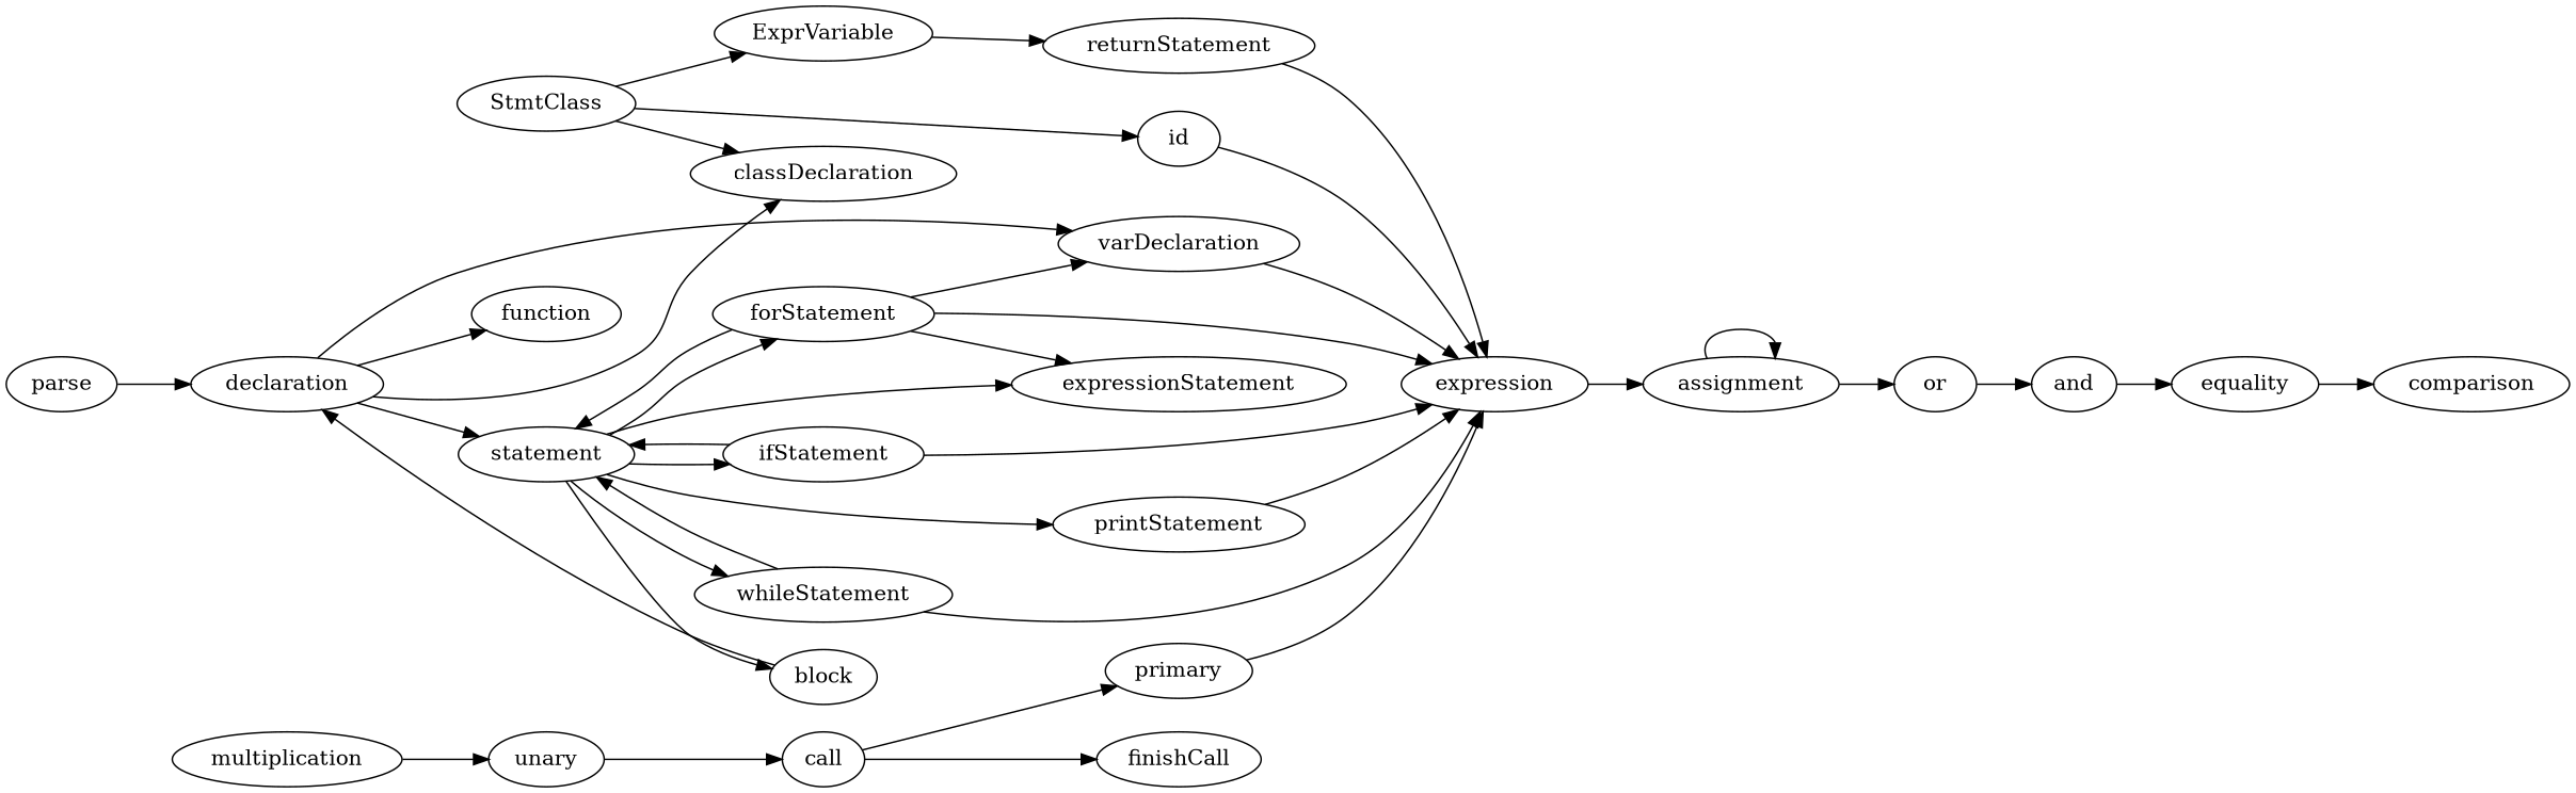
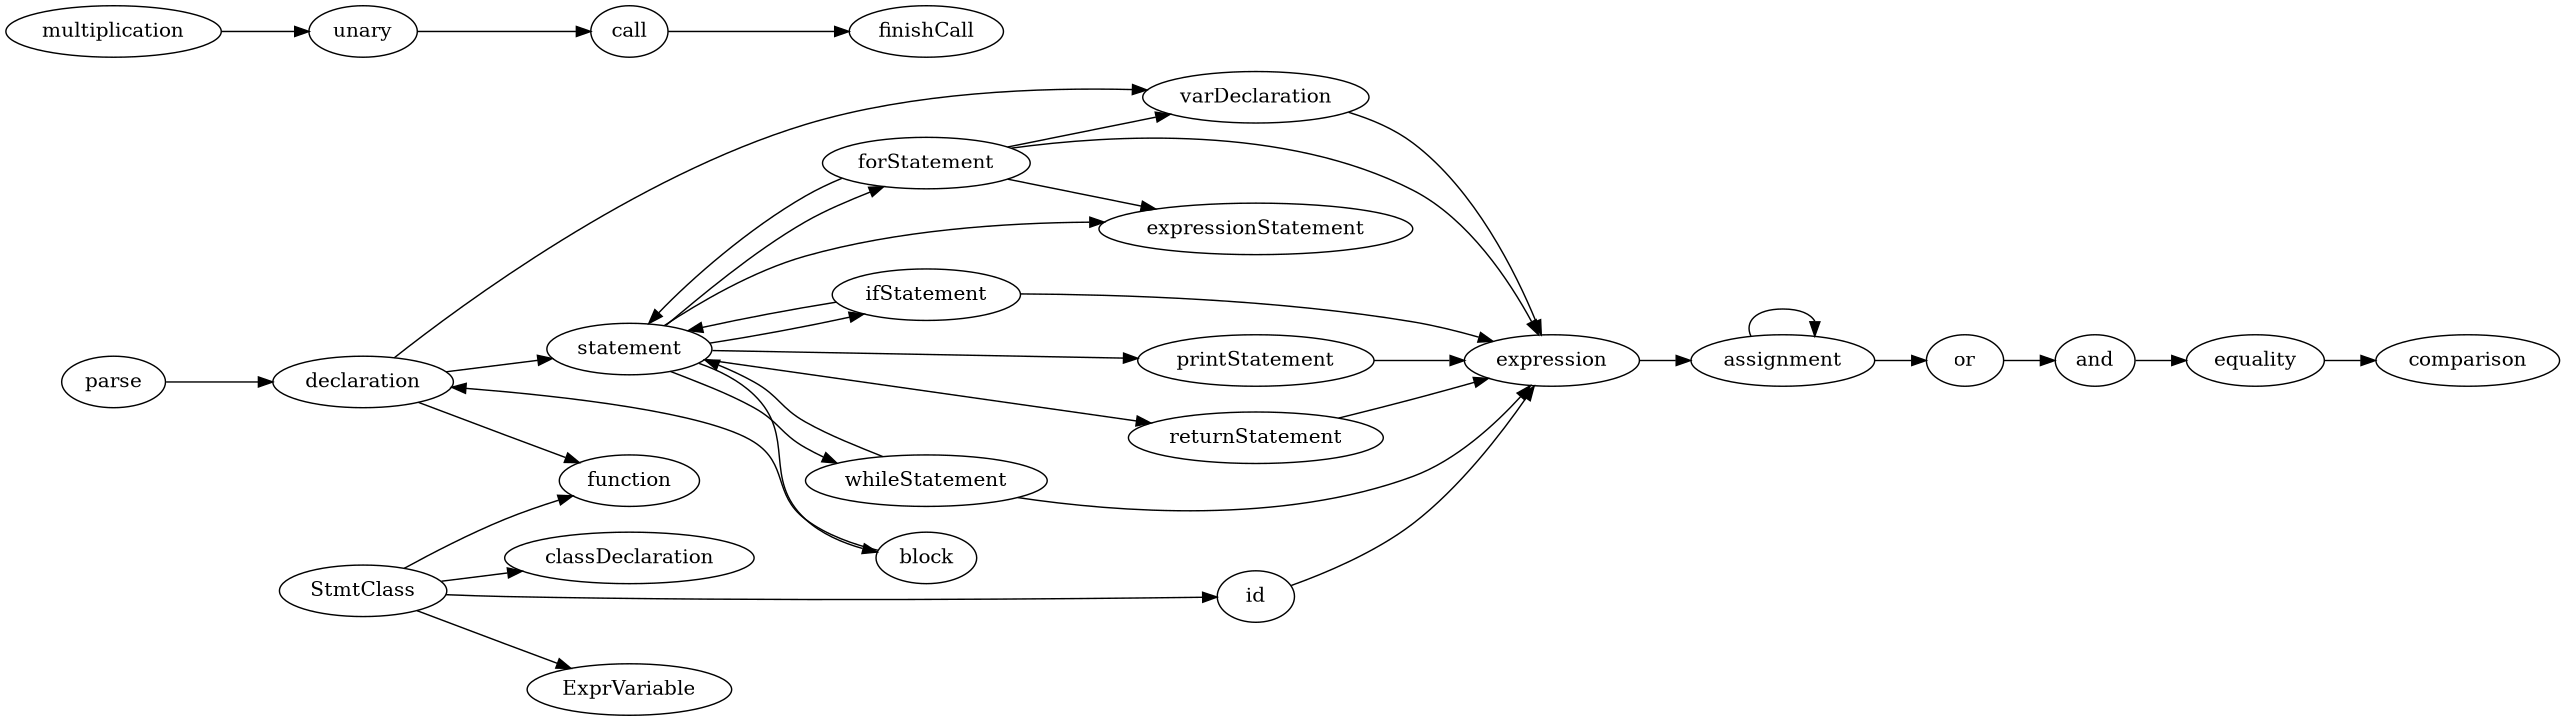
  digraph {
    rankdir=LR
    parse
    declaration
    classDeclaration
    function
    varDeclaration
    statement
    expression
    forStatement
    expressionStatement
    ifStatement
    printStatement
    returnStatement
    whileStatement
    block
    StmtClass
    id
    ExprVariable
    assignment
    or
    and
    equality
    comparison
    multiplication
    unary
    call
-   primary
    finishCall
    parse -> declaration
-   declaration -> classDeclaration
    declaration -> function
    declaration -> varDeclaration
    declaration -> statement
    varDeclaration -> expression
    statement -> forStatement
    statement -> expressionStatement
    statement -> ifStatement
    statement -> printStatement
-   ExprVariable -> returnStatement
+   statement -> returnStatement
    statement -> whileStatement
    statement -> block
    expression -> assignment
    forStatement -> varDeclaration
    forStatement -> statement
    forStatement -> expression
    forStatement -> expressionStatement
    ifStatement -> statement
    ifStatement -> expression
    printStatement -> expression
    returnStatement -> expression
    whileStatement -> statement
    whileStatement -> expression
    block -> declaration
    StmtClass -> classDeclaration
+   StmtClass -> function
    StmtClass -> id
    StmtClass -> ExprVariable
    id -> expression
    assignment -> assignment
    assignment -> or
    or -> and
    and -> equality
    equality -> comparison
    multiplication -> unary
    unary -> call
-   call -> primary
    call -> finishCall
-   primary -> expression
  }
